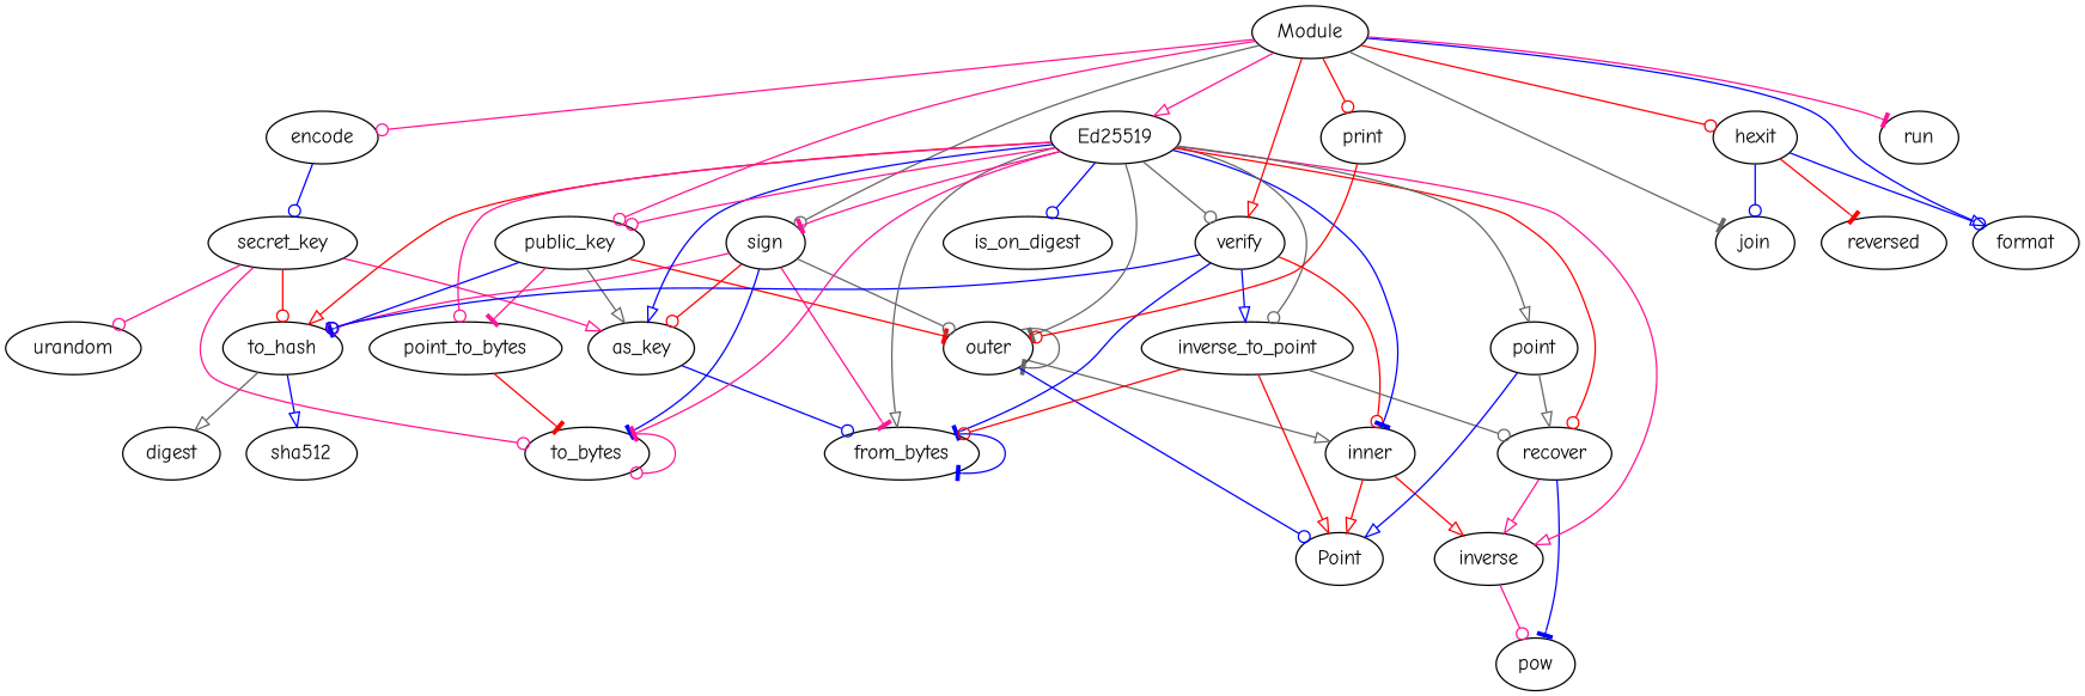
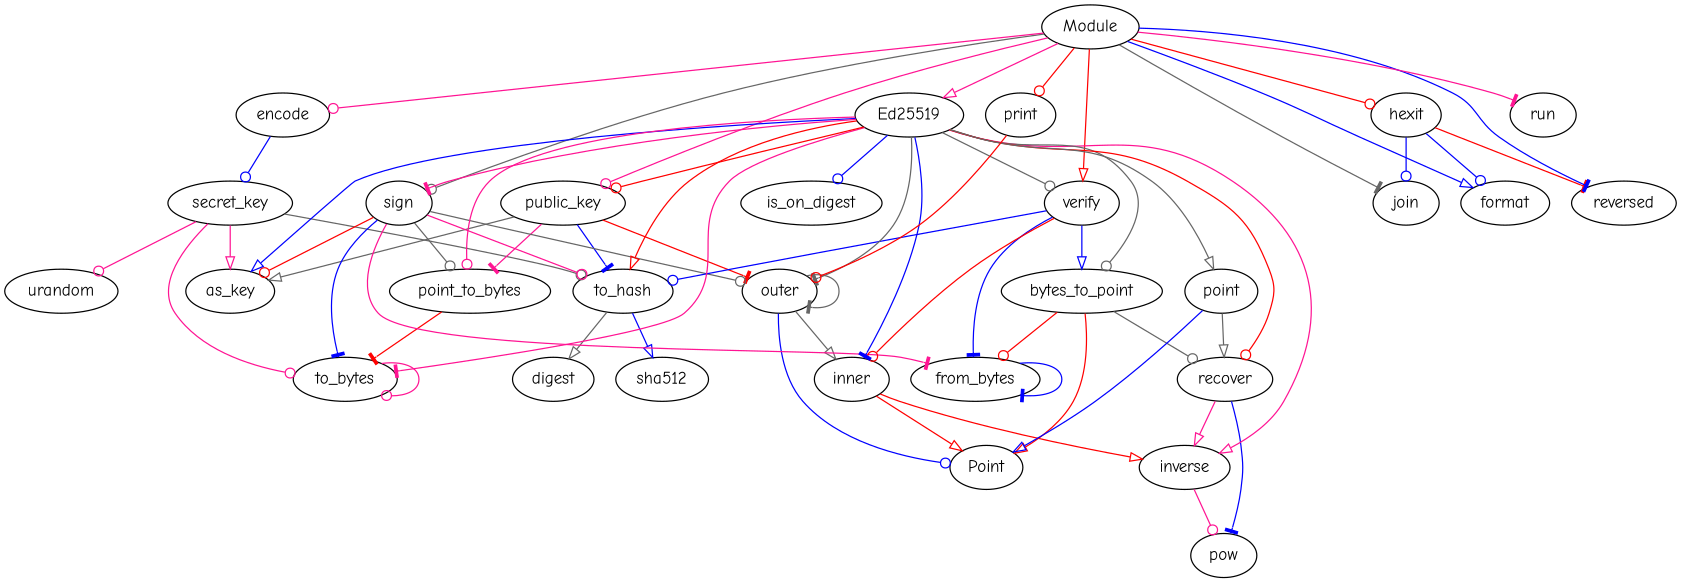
  digraph {
    fontname="Comic Neue"
    node [fontname="Comic Neue"]
    edge [arrowhead=odot color=blue fontname="Comic Neue"]
    to_hash
    digest
    sha512
    from_bytes
    to_bytes
    as_key
    secret_key
    urandom
    public_key
    outer
    point_to_bytes
    inner
    Point
    inverse
    pow
    sign
    verify
-   bytes_to_point [label=inverse_to_point]
+   bytes_to_point
    recover
    point
    hexit
    join
    format
    reversed
    Module
    Ed25519
    encode
    run
    print
    n30 [label=is_on_digest]
    to_hash -> digest [arrowhead=onormal color=gray40]
    to_hash -> sha512 [arrowhead=onormal]
    from_bytes -> from_bytes [arrowhead=tee]
    to_bytes -> to_bytes [color=deeppink]
-   as_key -> from_bytes
-   secret_key -> to_hash [color=red]
+   secret_key -> to_hash [color=gray40]
    secret_key -> to_bytes [color=deeppink]
    secret_key -> as_key [arrowhead=onormal color=deeppink]
    secret_key -> urandom [color=deeppink]
    public_key -> to_hash [arrowhead=tee]
    public_key -> as_key [arrowhead=onormal color=gray40]
    public_key -> outer [arrowhead=tee color=red]
    public_key -> point_to_bytes [arrowhead=tee color=deeppink]
    outer -> outer [arrowhead=tee color=gray40]
    outer -> inner [arrowhead=onormal color=gray40]
    outer -> Point
    point_to_bytes -> to_bytes [arrowhead=tee color=red]
    inner -> Point [arrowhead=onormal color=red]
    inner -> inverse [arrowhead=onormal color=red]
    inverse -> pow [color=deeppink]
    sign -> to_hash [color=deeppink]
    sign -> from_bytes [arrowhead=tee color=deeppink]
    sign -> to_bytes [arrowhead=tee]
    sign -> as_key [color=red]
    sign -> outer [color=gray40]
+   sign -> point_to_bytes [color=gray40]
    verify -> to_hash
    verify -> from_bytes [arrowhead=tee]
    verify -> inner [color=red]
    verify -> bytes_to_point [arrowhead=onormal]
    bytes_to_point -> from_bytes [color=red]
    bytes_to_point -> Point [arrowhead=onormal color=red]
    bytes_to_point -> recover [color=gray40]
    recover -> inverse [arrowhead=onormal color=deeppink]
    recover -> pow [arrowhead=tee]
    point -> Point [arrowhead=onormal]
    point -> recover [arrowhead=onormal color=gray40]
    hexit -> join
    hexit -> format
    hexit -> reversed [arrowhead=tee color=red]
    Module -> public_key [color=deeppink]
    Module -> sign [color=gray40]
    Module -> verify [arrowhead=onormal color=red]
    Module -> hexit [color=red]
    Module -> join [arrowhead=tee color=gray40]
    Module -> format [arrowhead=onormal]
+   Module -> reversed [arrowhead=tee]
    Module -> Ed25519 [arrowhead=onormal color=deeppink]
    Module -> encode [color=deeppink]
    Module -> run [arrowhead=tee color=deeppink]
    Module -> print [color=red]
    Ed25519 -> to_hash [arrowhead=onormal color=red]
-   Ed25519 -> from_bytes [arrowhead=onormal color=gray40]
    Ed25519 -> to_bytes [arrowhead=tee color=deeppink]
    Ed25519 -> as_key [arrowhead=onormal]
-   Ed25519 -> public_key [color=deeppink]
+   Ed25519 -> public_key [color=red]
    Ed25519 -> outer [arrowhead=tee color=gray40]
    Ed25519 -> point_to_bytes [color=deeppink]
    Ed25519 -> inner [arrowhead=tee]
    Ed25519 -> inverse [arrowhead=onormal color=deeppink]
    Ed25519 -> sign [arrowhead=tee color=deeppink]
    Ed25519 -> verify [color=gray40]
    Ed25519 -> bytes_to_point [color=gray40]
    Ed25519 -> recover [color=red]
    Ed25519 -> point [arrowhead=onormal color=gray40]
    Ed25519 -> n30
    encode -> secret_key
    print -> outer [color=red]
  }
